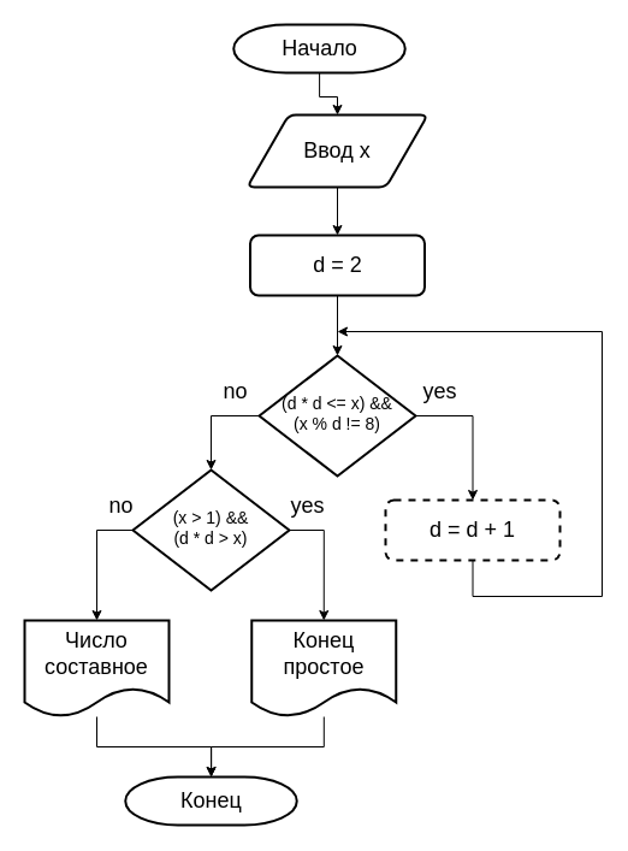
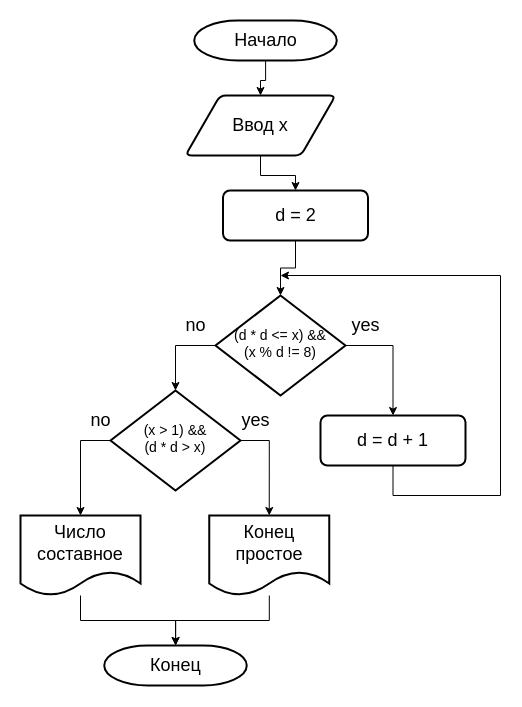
  <mxCell id="0" />
  <mxCell id="1" parent="0" />
  <mxCell id="2" value="" style="edgeStyle=orthogonalEdgeStyle;rounded=0;orthogonalLoop=1;jettySize=auto;html=1;fontSize=14;" edge="1" parent="1" source="3" target="5"><mxGeometry relative="1" as="geometry" /></mxCell>
- <mxCell id="3" value="Ввод x" style="shape=parallelogram;html=1;strokeWidth=2;perimeter=parallelogramPerimeter;whiteSpace=wrap;rounded=1;arcSize=12;size=0.23;fontSize=18;" vertex="1" parent="1"><mxGeometry x="205" y="95" width="150" height="60" as="geometry" /></mxCell>
+ <mxCell id="3" value="Ввод x" style="shape=parallelogram;html=1;strokeWidth=2;perimeter=parallelogramPerimeter;whiteSpace=wrap;rounded=1;arcSize=12;size=0.23;fontSize=18;" vertex="1" parent="1"><mxGeometry x="185" y="95" width="150" height="60" as="geometry" /></mxCell>
  <mxCell id="4" value="" style="edgeStyle=orthogonalEdgeStyle;rounded=0;orthogonalLoop=1;jettySize=auto;html=1;fontSize=14;" edge="1" parent="1" source="5" target="8"><mxGeometry relative="1" as="geometry" /></mxCell>
- <mxCell id="5" value="d = 2" style="rounded=1;whiteSpace=wrap;html=1;absoluteArcSize=1;arcSize=14;strokeWidth=2;fontSize=18;" vertex="1" parent="1"><mxGeometry x="207.5" y="195" width="145" height="50" as="geometry" /></mxCell>
+ <mxCell id="5" value="d = 2" style="rounded=1;whiteSpace=wrap;html=1;absoluteArcSize=1;arcSize=14;strokeWidth=2;fontSize=18;" vertex="1" parent="1"><mxGeometry x="222.5" y="190" width="145" height="50" as="geometry" /></mxCell>
  <mxCell id="6" style="edgeStyle=orthogonalEdgeStyle;rounded=0;orthogonalLoop=1;jettySize=auto;html=1;exitX=1;exitY=0.5;exitDx=0;exitDy=0;fontSize=14;" edge="1" parent="1" source="8" target="12"><mxGeometry relative="1" as="geometry" /></mxCell>
  <mxCell id="7" style="edgeStyle=orthogonalEdgeStyle;rounded=0;orthogonalLoop=1;jettySize=auto;html=1;exitX=0;exitY=0.5;exitDx=0;exitDy=0;entryX=0.5;entryY=0;entryDx=0;entryDy=0;fontSize=18;" edge="1" parent="1" source="8" target="16"><mxGeometry relative="1" as="geometry" /></mxCell>
  <mxCell id="8" value="(d * d &amp;lt;= x) &amp;amp;&amp;amp;&lt;br style=&quot;font-size: 14px;&quot;&gt;(x % d != 8)" style="rhombus;whiteSpace=wrap;html=1;shadow=0;fontFamily=Helvetica;fontSize=14;align=center;strokeWidth=2;spacing=6;spacingTop=-4;" vertex="1" parent="1"><mxGeometry x="215" y="295" width="130" height="100" as="geometry" /></mxCell>
  <mxCell id="9" value="" style="edgeStyle=orthogonalEdgeStyle;rounded=0;orthogonalLoop=1;jettySize=auto;html=1;fontSize=14;" edge="1" parent="1" source="10" target="3"><mxGeometry relative="1" as="geometry" /></mxCell>
  <mxCell id="10" value="Начало" style="strokeWidth=2;html=1;shape=mxgraph.flowchart.terminator;whiteSpace=wrap;fontSize=18;" vertex="1" parent="1"><mxGeometry x="193.75" y="20" width="142.5" height="40" as="geometry" /></mxCell>
  <mxCell id="11" style="edgeStyle=orthogonalEdgeStyle;rounded=0;orthogonalLoop=1;jettySize=auto;html=1;exitX=0.5;exitY=1;exitDx=0;exitDy=0;fontSize=14;" edge="1" parent="1" source="12"><mxGeometry relative="1" as="geometry"><mxPoint x="280" y="275" as="targetPoint" /><Array as="points"><mxPoint x="393" y="495" /><mxPoint x="500" y="495" /><mxPoint x="500" y="275" /></Array></mxGeometry></mxCell>
- <mxCell id="12" value="d = d + 1" style="rounded=1;whiteSpace=wrap;html=1;absoluteArcSize=1;arcSize=14;strokeWidth=2;fontSize=18;dashed=1;" vertex="1" parent="1"><mxGeometry x="320" y="415" width="145" height="50" as="geometry" /></mxCell>
+ <mxCell id="12" value="d = d + 1" style="rounded=1;whiteSpace=wrap;html=1;absoluteArcSize=1;arcSize=14;strokeWidth=2;fontSize=18;" vertex="1" parent="1"><mxGeometry x="320" y="415" width="145" height="50" as="geometry" /></mxCell>
  <mxCell id="13" value="yes" style="text;html=1;align=center;verticalAlign=middle;resizable=0;points=[];autosize=1;strokeColor=none;fontSize=18;" vertex="1" parent="1"><mxGeometry x="345" y="310" width="40" height="30" as="geometry" /></mxCell>
  <mxCell id="14" style="edgeStyle=orthogonalEdgeStyle;rounded=0;orthogonalLoop=1;jettySize=auto;html=1;exitX=0;exitY=0.5;exitDx=0;exitDy=0;entryX=0.5;entryY=0;entryDx=0;entryDy=0;fontSize=18;" edge="1" parent="1" source="16" target="21"><mxGeometry relative="1" as="geometry" /></mxCell>
  <mxCell id="15" style="edgeStyle=orthogonalEdgeStyle;rounded=0;orthogonalLoop=1;jettySize=auto;html=1;exitX=1;exitY=0.5;exitDx=0;exitDy=0;entryX=0.5;entryY=0;entryDx=0;entryDy=0;fontSize=18;" edge="1" parent="1" source="16" target="19"><mxGeometry relative="1" as="geometry" /></mxCell>
  <mxCell id="16" value="(x &amp;gt; 1) &amp;amp;&amp;amp;&lt;br&gt;(d * d &amp;gt; x)" style="rhombus;whiteSpace=wrap;html=1;shadow=0;fontFamily=Helvetica;fontSize=14;align=center;strokeWidth=2;spacing=6;spacingTop=-4;" vertex="1" parent="1"><mxGeometry x="110" y="390" width="130" height="100" as="geometry" /></mxCell>
  <mxCell id="17" value="no" style="text;html=1;align=center;verticalAlign=middle;resizable=0;points=[];autosize=1;strokeColor=none;fontSize=18;" vertex="1" parent="1"><mxGeometry x="175" y="310" width="40" height="30" as="geometry" /></mxCell>
  <mxCell id="18" value="" style="edgeStyle=orthogonalEdgeStyle;rounded=0;orthogonalLoop=1;jettySize=auto;html=1;fontSize=18;" edge="1" parent="1" source="19" target="22"><mxGeometry relative="1" as="geometry" /></mxCell>
  <mxCell id="19" value="Конец простое" style="shape=document;whiteSpace=wrap;html=1;boundedLbl=1;fontSize=18;strokeWidth=2;" vertex="1" parent="1"><mxGeometry x="208.75" y="515" width="120" height="80" as="geometry" /></mxCell>
  <mxCell id="20" value="" style="edgeStyle=orthogonalEdgeStyle;rounded=0;orthogonalLoop=1;jettySize=auto;html=1;fontSize=18;" edge="1" parent="1" source="21" target="22"><mxGeometry relative="1" as="geometry" /></mxCell>
  <mxCell id="21" value="Число составное" style="shape=document;whiteSpace=wrap;html=1;boundedLbl=1;fontSize=18;strokeWidth=2;" vertex="1" parent="1"><mxGeometry x="20" y="515" width="120" height="80" as="geometry" /></mxCell>
  <mxCell id="22" value="Конец" style="strokeWidth=2;html=1;shape=mxgraph.flowchart.terminator;whiteSpace=wrap;fontSize=18;" vertex="1" parent="1"><mxGeometry x="103.75" y="645" width="142.5" height="40" as="geometry" /></mxCell>
  <mxCell id="23" value="yes" style="text;html=1;align=center;verticalAlign=middle;resizable=0;points=[];autosize=1;strokeColor=none;fontSize=18;" vertex="1" parent="1"><mxGeometry x="235" y="405" width="40" height="30" as="geometry" /></mxCell>
  <mxCell id="24" value="no" style="text;html=1;align=center;verticalAlign=middle;resizable=0;points=[];autosize=1;strokeColor=none;fontSize=18;" vertex="1" parent="1"><mxGeometry x="80" y="405" width="40" height="30" as="geometry" /></mxCell>
